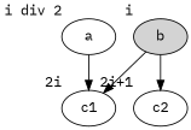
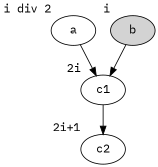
  digraph {
    fontname="IBM Plex Mono"
    rankdir=TB
    node [fontname="IBM Plex Mono"]
    edge [fontname="IBM Plex Mono"]
    a [xlabel="i div 2"]
    c1 [xlabel="2i"]
    b [style=filled xlabel=i]
    c2 [xlabel="2i+1"]
    a -> c1
    b -> c1
-   b -> c2
+   c1 -> c2
  }
